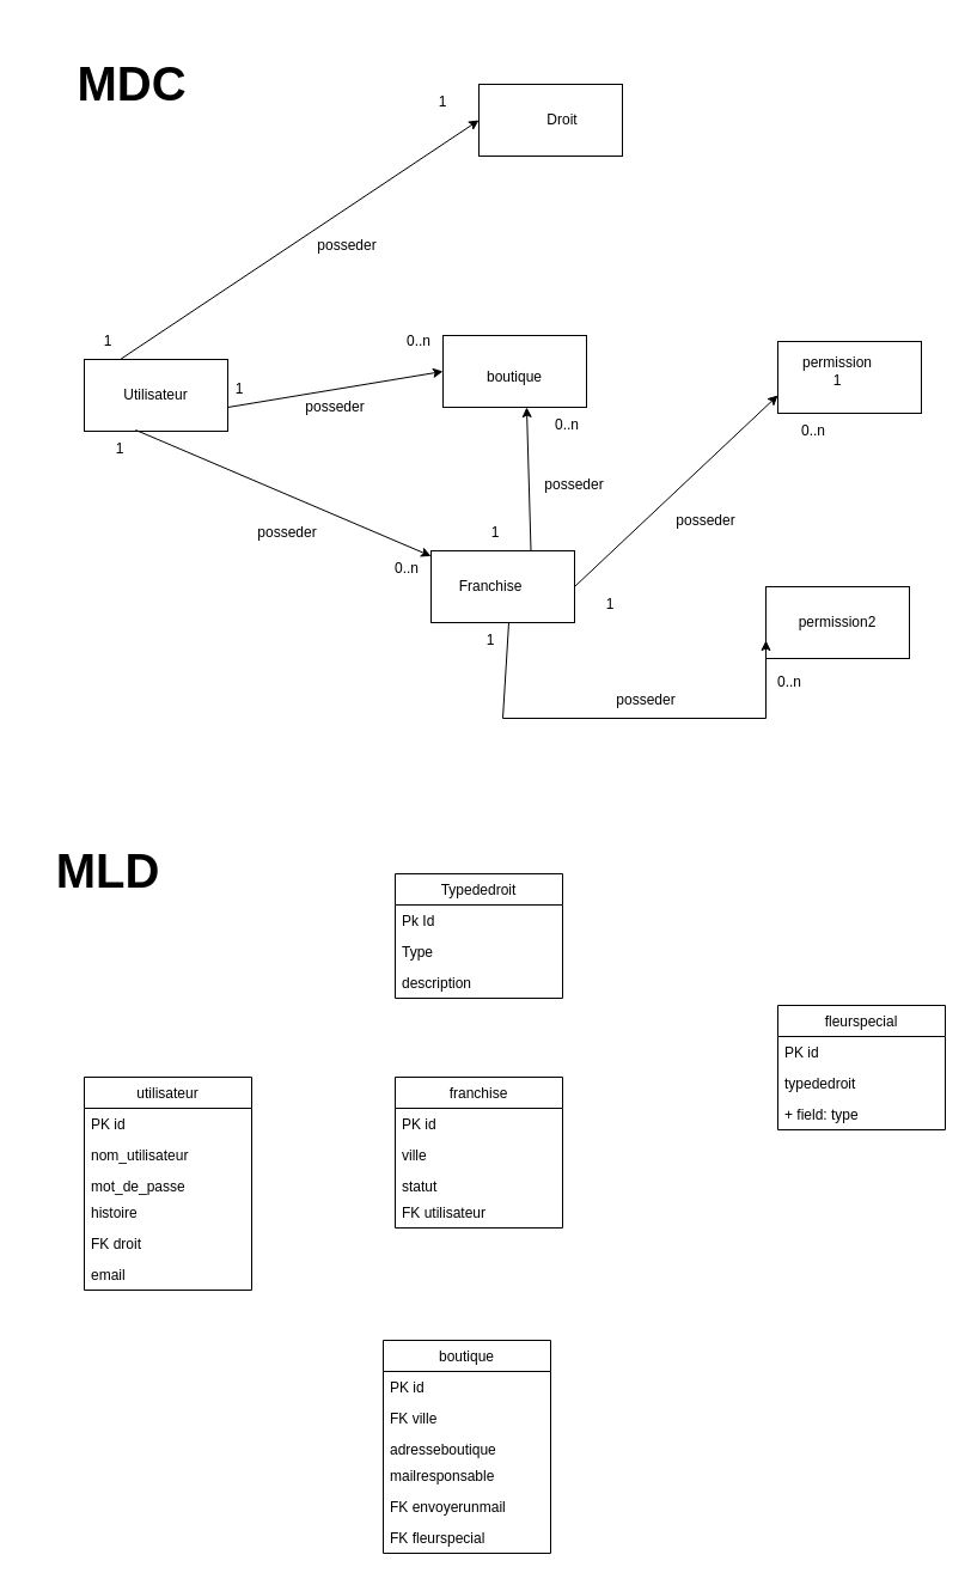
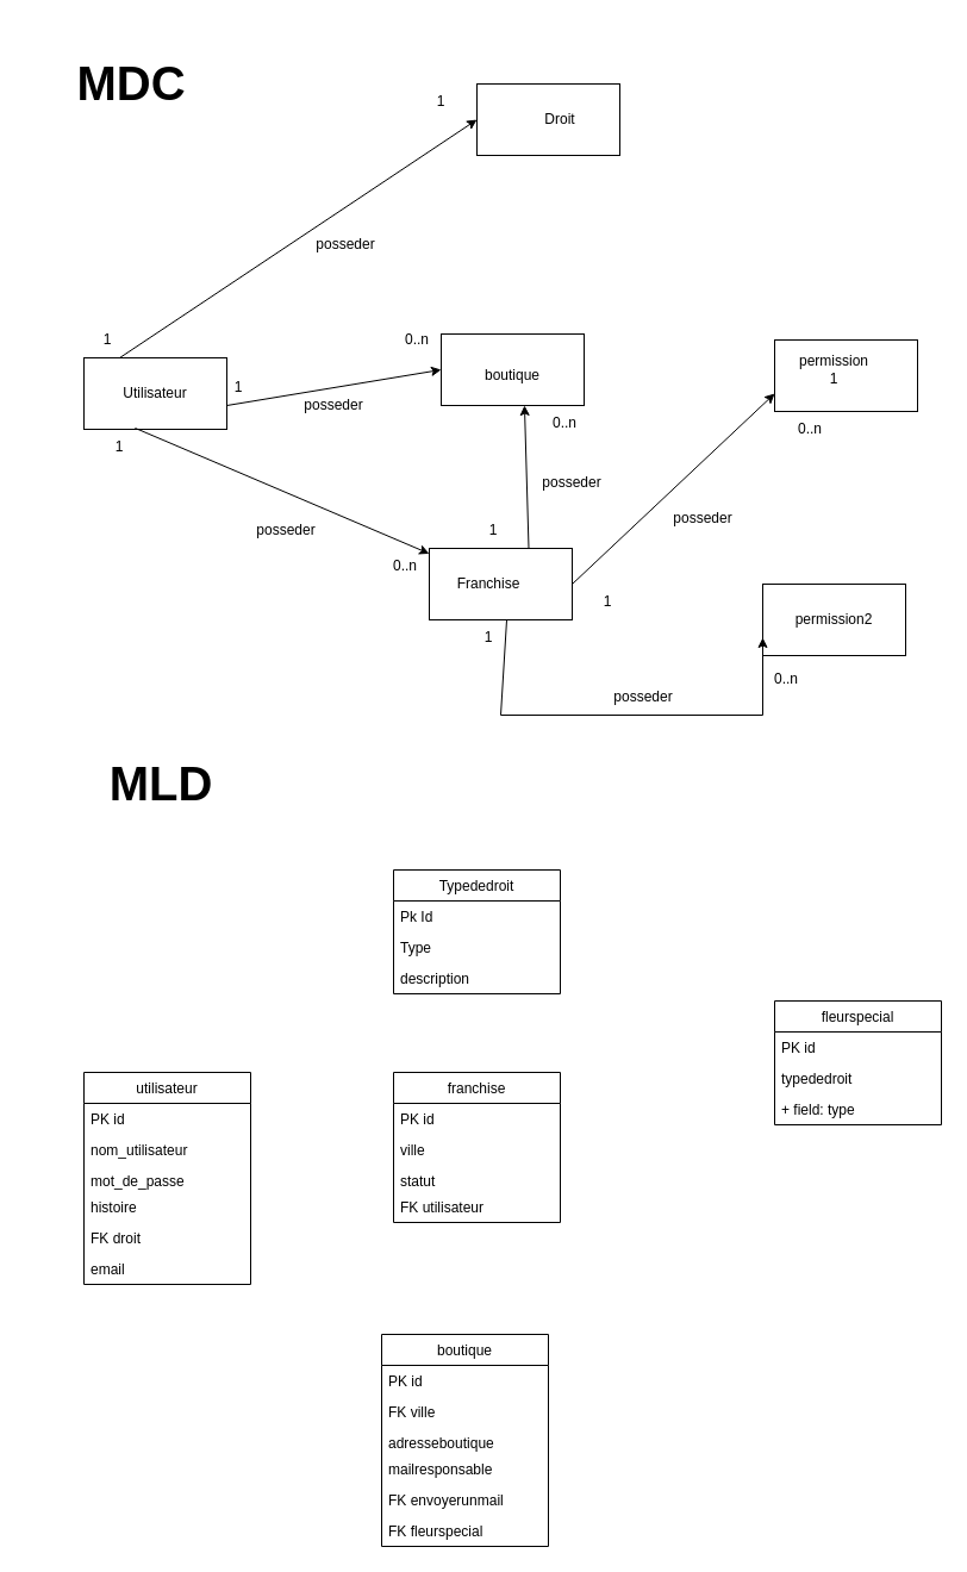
  <mxCell id="0" />
  <mxCell id="1" parent="0" />
  <mxCell id="2" value="" style="rounded=0;whiteSpace=wrap;html=1;" parent="1" vertex="1"><mxGeometry x="400" y="70" width="120" height="60" as="geometry" /></mxCell>
  <mxCell id="3" value="Droit" style="text;html=1;strokeColor=none;fillColor=none;align=center;verticalAlign=middle;whiteSpace=wrap;rounded=0;" parent="1" vertex="1"><mxGeometry x="440" y="85" width="60" height="30" as="geometry" /></mxCell>
  <mxCell id="4" value="" style="rounded=0;whiteSpace=wrap;html=1;" parent="1" vertex="1"><mxGeometry x="70" y="300" width="120" height="60" as="geometry" /></mxCell>
  <mxCell id="5" value="" style="rounded=0;whiteSpace=wrap;html=1;" parent="1" vertex="1"><mxGeometry x="370" y="280" width="120" height="60" as="geometry" /></mxCell>
  <mxCell id="6" value="" style="rounded=0;whiteSpace=wrap;html=1;" parent="1" vertex="1"><mxGeometry x="360" y="460" width="120" height="60" as="geometry" /></mxCell>
  <mxCell id="7" value="" style="rounded=0;whiteSpace=wrap;html=1;" parent="1" vertex="1"><mxGeometry x="650" y="285" width="120" height="60" as="geometry" /></mxCell>
  <mxCell id="8" value="Utilisateur" style="text;html=1;strokeColor=none;fillColor=none;align=center;verticalAlign=middle;whiteSpace=wrap;rounded=0;" parent="1" vertex="1"><mxGeometry x="100" y="315" width="60" height="30" as="geometry" /></mxCell>
  <mxCell id="9" value="boutique" style="text;html=1;strokeColor=none;fillColor=none;align=center;verticalAlign=middle;whiteSpace=wrap;rounded=0;" parent="1" vertex="1"><mxGeometry x="400" y="300" width="60" height="30" as="geometry" /></mxCell>
  <mxCell id="10" value="Franchise" style="text;html=1;strokeColor=none;fillColor=none;align=center;verticalAlign=middle;whiteSpace=wrap;rounded=0;" parent="1" vertex="1"><mxGeometry x="380" y="475" width="60" height="30" as="geometry" /></mxCell>
  <mxCell id="11" value="permission 1" style="text;html=1;strokeColor=none;fillColor=none;align=center;verticalAlign=middle;whiteSpace=wrap;rounded=0;" parent="1" vertex="1"><mxGeometry x="670" y="295" width="60" height="30" as="geometry" /></mxCell>
  <mxCell id="12" value="" style="endArrow=classic;html=1;rounded=0;entryX=0;entryY=0.5;entryDx=0;entryDy=0;" parent="1" target="2" edge="1"><mxGeometry width="50" height="50" relative="1" as="geometry"><mxPoint x="100" y="300" as="sourcePoint" /><mxPoint x="150" y="250" as="targetPoint" /></mxGeometry></mxCell>
  <mxCell id="13" value="" style="endArrow=classic;html=1;rounded=0;entryX=0;entryY=0.5;entryDx=0;entryDy=0;" parent="1" target="5" edge="1"><mxGeometry width="50" height="50" relative="1" as="geometry"><mxPoint x="190" y="340" as="sourcePoint" /><mxPoint x="360" y="340" as="targetPoint" /><Array as="points"><mxPoint x="190" y="340" /></Array></mxGeometry></mxCell>
  <mxCell id="14" value="" style="endArrow=classic;html=1;rounded=0;exitX=0.358;exitY=0.983;exitDx=0;exitDy=0;exitPerimeter=0;" parent="1" source="4" target="6" edge="1"><mxGeometry width="50" height="50" relative="1" as="geometry"><mxPoint x="390" y="390" as="sourcePoint" /><mxPoint x="440" y="340" as="targetPoint" /></mxGeometry></mxCell>
  <mxCell id="15" value="" style="endArrow=classic;html=1;rounded=0;entryX=0.583;entryY=1;entryDx=0;entryDy=0;exitX=1;exitY=1;exitDx=0;exitDy=0;entryPerimeter=0;" parent="1" source="25" target="5" edge="1"><mxGeometry width="50" height="50" relative="1" as="geometry"><mxPoint x="390" y="390" as="sourcePoint" /><mxPoint x="440" y="340" as="targetPoint" /></mxGeometry></mxCell>
  <mxCell id="16" value="posseder" style="text;html=1;strokeColor=none;fillColor=none;align=center;verticalAlign=middle;whiteSpace=wrap;rounded=0;" parent="1" vertex="1"><mxGeometry x="260" y="190" width="60" height="30" as="geometry" /></mxCell>
  <mxCell id="17" value="posseder" style="text;html=1;strokeColor=none;fillColor=none;align=center;verticalAlign=middle;whiteSpace=wrap;rounded=0;" parent="1" vertex="1"><mxGeometry x="250" y="325" width="60" height="30" as="geometry" /></mxCell>
  <mxCell id="18" value="posseder" style="text;html=1;strokeColor=none;fillColor=none;align=center;verticalAlign=middle;whiteSpace=wrap;rounded=0;" parent="1" vertex="1"><mxGeometry x="210" y="430" width="60" height="30" as="geometry" /></mxCell>
  <mxCell id="19" value="posseder" style="text;html=1;strokeColor=none;fillColor=none;align=center;verticalAlign=middle;whiteSpace=wrap;rounded=0;" parent="1" vertex="1"><mxGeometry x="560" y="420" width="60" height="30" as="geometry" /></mxCell>
  <mxCell id="20" value="" style="endArrow=classic;html=1;rounded=0;entryX=0;entryY=0.75;entryDx=0;entryDy=0;" parent="1" target="7" edge="1"><mxGeometry width="50" height="50" relative="1" as="geometry"><mxPoint x="480" y="490" as="sourcePoint" /><mxPoint x="530" y="440" as="targetPoint" /></mxGeometry></mxCell>
  <mxCell id="21" value="posseder" style="text;html=1;strokeColor=none;fillColor=none;align=center;verticalAlign=middle;whiteSpace=wrap;rounded=0;" parent="1" vertex="1"><mxGeometry x="450" y="390" width="60" height="30" as="geometry" /></mxCell>
  <mxCell id="22" value="0..n" style="text;html=1;strokeColor=none;fillColor=none;align=center;verticalAlign=middle;whiteSpace=wrap;rounded=0;" parent="1" vertex="1"><mxGeometry x="310" y="460" width="60" height="30" as="geometry" /></mxCell>
  <mxCell id="23" value="0..n" style="text;html=1;strokeColor=none;fillColor=none;align=center;verticalAlign=middle;whiteSpace=wrap;rounded=0;" parent="1" vertex="1"><mxGeometry x="320" y="270" width="60" height="30" as="geometry" /></mxCell>
  <mxCell id="24" value="0..n" style="text;html=1;strokeColor=none;fillColor=none;align=center;verticalAlign=middle;whiteSpace=wrap;rounded=0;" parent="1" vertex="1"><mxGeometry x="650" y="345" width="60" height="30" as="geometry" /></mxCell>
  <mxCell id="25" value="1" style="text;html=1;strokeColor=none;fillColor=none;align=center;verticalAlign=middle;whiteSpace=wrap;rounded=0;" parent="1" vertex="1"><mxGeometry x="383.5" y="430" width="60" height="30" as="geometry" /></mxCell>
  <mxCell id="26" value="1" style="text;html=1;strokeColor=none;fillColor=none;align=center;verticalAlign=middle;whiteSpace=wrap;rounded=0;" parent="1" vertex="1"><mxGeometry x="480" y="490" width="60" height="30" as="geometry" /></mxCell>
  <mxCell id="27" value="0..n" style="text;html=1;strokeColor=none;fillColor=none;align=center;verticalAlign=middle;whiteSpace=wrap;rounded=0;" parent="1" vertex="1"><mxGeometry x="443.5" y="340" width="60" height="30" as="geometry" /></mxCell>
  <mxCell id="28" value="1" style="text;html=1;strokeColor=none;fillColor=none;align=center;verticalAlign=middle;whiteSpace=wrap;rounded=0;" parent="1" vertex="1"><mxGeometry x="70" y="360" width="60" height="30" as="geometry" /></mxCell>
  <mxCell id="29" value="1" style="text;html=1;strokeColor=none;fillColor=none;align=center;verticalAlign=middle;whiteSpace=wrap;rounded=0;" parent="1" vertex="1"><mxGeometry x="170" y="310" width="60" height="30" as="geometry" /></mxCell>
  <mxCell id="30" value="1" style="text;html=1;strokeColor=none;fillColor=none;align=center;verticalAlign=middle;whiteSpace=wrap;rounded=0;" parent="1" vertex="1"><mxGeometry x="60" y="270" width="60" height="30" as="geometry" /></mxCell>
  <mxCell id="31" value="1" style="text;html=1;strokeColor=none;fillColor=none;align=center;verticalAlign=middle;whiteSpace=wrap;rounded=0;" parent="1" vertex="1"><mxGeometry x="340" y="70" width="60" height="30" as="geometry" /></mxCell>
  <mxCell id="32" value="MDC" style="text;align=center;fontStyle=1;verticalAlign=middle;spacingLeft=3;spacingRight=3;strokeColor=none;rotatable=0;points=[[0,0.5],[1,0.5]];portConstraint=eastwest;fontSize=40;" vertex="1" parent="1"><mxGeometry x="20" y="20" width="180" height="90" as="geometry" /></mxCell>
- <mxCell id="33" value="MLD" style="text;align=center;fontStyle=1;verticalAlign=middle;spacingLeft=3;spacingRight=3;strokeColor=none;rotatable=0;points=[[0,0.5],[1,0.5]];portConstraint=eastwest;fontSize=40;" vertex="1" parent="1"><mxGeometry x="50" y="710" width="80" height="26" as="geometry" /></mxCell>
+ <mxCell id="33" value="MLD" style="text;align=center;fontStyle=1;verticalAlign=middle;spacingLeft=3;spacingRight=3;strokeColor=none;rotatable=0;points=[[0,0.5],[1,0.5]];portConstraint=eastwest;fontSize=40;" vertex="1" parent="1"><mxGeometry x="95" y="640" width="80" height="26" as="geometry" /></mxCell>
  <mxCell id="34" value="Typededroit" style="swimlane;fontStyle=0;childLayout=stackLayout;horizontal=1;startSize=26;fillColor=none;horizontalStack=0;resizeParent=1;resizeParentMax=0;resizeLast=0;collapsible=1;marginBottom=0;fontSize=12;" vertex="1" parent="1"><mxGeometry x="330" y="730" width="140" height="104" as="geometry" /></mxCell>
  <mxCell id="35" value="Pk Id" style="text;strokeColor=none;fillColor=none;align=left;verticalAlign=top;spacingLeft=4;spacingRight=4;overflow=hidden;rotatable=0;points=[[0,0.5],[1,0.5]];portConstraint=eastwest;fontSize=12;" vertex="1" parent="34"><mxGeometry y="26" width="140" height="26" as="geometry" /></mxCell>
  <mxCell id="36" value="Type" style="text;strokeColor=none;fillColor=none;align=left;verticalAlign=top;spacingLeft=4;spacingRight=4;overflow=hidden;rotatable=0;points=[[0,0.5],[1,0.5]];portConstraint=eastwest;fontSize=12;" vertex="1" parent="34"><mxGeometry y="52" width="140" height="26" as="geometry" /></mxCell>
  <mxCell id="37" value="description" style="text;strokeColor=none;fillColor=none;align=left;verticalAlign=top;spacingLeft=4;spacingRight=4;overflow=hidden;rotatable=0;points=[[0,0.5],[1,0.5]];portConstraint=eastwest;fontSize=12;" vertex="1" parent="34"><mxGeometry y="78" width="140" height="26" as="geometry" /></mxCell>
  <mxCell id="38" value="utilisateur" style="swimlane;fontStyle=0;childLayout=stackLayout;horizontal=1;startSize=26;fillColor=none;horizontalStack=0;resizeParent=1;resizeParentMax=0;resizeLast=0;collapsible=1;marginBottom=0;fontSize=12;" vertex="1" parent="1"><mxGeometry x="70" y="900" width="140" height="178" as="geometry" /></mxCell>
  <mxCell id="39" value="PK id" style="text;strokeColor=none;fillColor=none;align=left;verticalAlign=top;spacingLeft=4;spacingRight=4;overflow=hidden;rotatable=0;points=[[0,0.5],[1,0.5]];portConstraint=eastwest;fontSize=12;" vertex="1" parent="38"><mxGeometry y="26" width="140" height="26" as="geometry" /></mxCell>
  <mxCell id="40" value="nom_utilisateur" style="text;strokeColor=none;fillColor=none;align=left;verticalAlign=top;spacingLeft=4;spacingRight=4;overflow=hidden;rotatable=0;points=[[0,0.5],[1,0.5]];portConstraint=eastwest;fontSize=12;" vertex="1" parent="38"><mxGeometry y="52" width="140" height="26" as="geometry" /></mxCell>
  <mxCell id="41" value="mot_de_passe" style="text;strokeColor=none;fillColor=none;align=left;verticalAlign=top;spacingLeft=4;spacingRight=4;overflow=hidden;rotatable=0;points=[[0,0.5],[1,0.5]];portConstraint=eastwest;fontSize=12;" vertex="1" parent="38"><mxGeometry y="78" width="140" height="22" as="geometry" /></mxCell>
  <mxCell id="42" value="histoire" style="text;strokeColor=none;fillColor=none;align=left;verticalAlign=top;spacingLeft=4;spacingRight=4;overflow=hidden;rotatable=0;points=[[0,0.5],[1,0.5]];portConstraint=eastwest;fontSize=12;" vertex="1" parent="38"><mxGeometry y="100" width="140" height="26" as="geometry" /></mxCell>
  <mxCell id="43" value="FK droit" style="text;strokeColor=none;fillColor=none;align=left;verticalAlign=top;spacingLeft=4;spacingRight=4;overflow=hidden;rotatable=0;points=[[0,0.5],[1,0.5]];portConstraint=eastwest;fontSize=12;" vertex="1" parent="38"><mxGeometry y="126" width="140" height="26" as="geometry" /></mxCell>
  <mxCell id="44" value="email" style="text;strokeColor=none;fillColor=none;align=left;verticalAlign=top;spacingLeft=4;spacingRight=4;overflow=hidden;rotatable=0;points=[[0,0.5],[1,0.5]];portConstraint=eastwest;fontSize=12;" vertex="1" parent="38"><mxGeometry y="152" width="140" height="26" as="geometry" /></mxCell>
  <mxCell id="45" value="franchise" style="swimlane;fontStyle=0;childLayout=stackLayout;horizontal=1;startSize=26;fillColor=none;horizontalStack=0;resizeParent=1;resizeParentMax=0;resizeLast=0;collapsible=1;marginBottom=0;fontSize=12;" vertex="1" parent="1"><mxGeometry x="330" y="900" width="140" height="126" as="geometry" /></mxCell>
  <mxCell id="46" value="PK id" style="text;strokeColor=none;fillColor=none;align=left;verticalAlign=top;spacingLeft=4;spacingRight=4;overflow=hidden;rotatable=0;points=[[0,0.5],[1,0.5]];portConstraint=eastwest;fontSize=12;" vertex="1" parent="45"><mxGeometry y="26" width="140" height="26" as="geometry" /></mxCell>
  <mxCell id="47" value="ville" style="text;strokeColor=none;fillColor=none;align=left;verticalAlign=top;spacingLeft=4;spacingRight=4;overflow=hidden;rotatable=0;points=[[0,0.5],[1,0.5]];portConstraint=eastwest;fontSize=12;" vertex="1" parent="45"><mxGeometry y="52" width="140" height="26" as="geometry" /></mxCell>
  <mxCell id="48" value="statut" style="text;strokeColor=none;fillColor=none;align=left;verticalAlign=top;spacingLeft=4;spacingRight=4;overflow=hidden;rotatable=0;points=[[0,0.5],[1,0.5]];portConstraint=eastwest;fontSize=12;" vertex="1" parent="45"><mxGeometry y="78" width="140" height="22" as="geometry" /></mxCell>
  <mxCell id="49" value="FK utilisateur" style="text;strokeColor=none;fillColor=none;align=left;verticalAlign=top;spacingLeft=4;spacingRight=4;overflow=hidden;rotatable=0;points=[[0,0.5],[1,0.5]];portConstraint=eastwest;fontSize=12;" vertex="1" parent="45"><mxGeometry y="100" width="140" height="26" as="geometry" /></mxCell>
  <mxCell id="50" value="boutique" style="swimlane;fontStyle=0;childLayout=stackLayout;horizontal=1;startSize=26;fillColor=none;horizontalStack=0;resizeParent=1;resizeParentMax=0;resizeLast=0;collapsible=1;marginBottom=0;fontSize=12;" vertex="1" parent="1"><mxGeometry x="320" y="1120" width="140" height="178" as="geometry" /></mxCell>
  <mxCell id="51" value="PK id" style="text;strokeColor=none;fillColor=none;align=left;verticalAlign=top;spacingLeft=4;spacingRight=4;overflow=hidden;rotatable=0;points=[[0,0.5],[1,0.5]];portConstraint=eastwest;fontSize=12;" vertex="1" parent="50"><mxGeometry y="26" width="140" height="26" as="geometry" /></mxCell>
  <mxCell id="52" value="FK ville" style="text;strokeColor=none;fillColor=none;align=left;verticalAlign=top;spacingLeft=4;spacingRight=4;overflow=hidden;rotatable=0;points=[[0,0.5],[1,0.5]];portConstraint=eastwest;fontSize=12;" vertex="1" parent="50"><mxGeometry y="52" width="140" height="26" as="geometry" /></mxCell>
  <mxCell id="53" value="adresseboutique    " style="text;strokeColor=none;fillColor=none;align=left;verticalAlign=top;spacingLeft=4;spacingRight=4;overflow=hidden;rotatable=0;points=[[0,0.5],[1,0.5]];portConstraint=eastwest;fontSize=12;" vertex="1" parent="50"><mxGeometry y="78" width="140" height="22" as="geometry" /></mxCell>
  <mxCell id="54" value="mailresponsable" style="text;strokeColor=none;fillColor=none;align=left;verticalAlign=top;spacingLeft=4;spacingRight=4;overflow=hidden;rotatable=0;points=[[0,0.5],[1,0.5]];portConstraint=eastwest;fontSize=12;" vertex="1" parent="50"><mxGeometry y="100" width="140" height="26" as="geometry" /></mxCell>
  <mxCell id="55" value="FK envoyerunmail" style="text;strokeColor=none;fillColor=none;align=left;verticalAlign=top;spacingLeft=4;spacingRight=4;overflow=hidden;rotatable=0;points=[[0,0.5],[1,0.5]];portConstraint=eastwest;fontSize=12;" vertex="1" parent="50"><mxGeometry y="126" width="140" height="26" as="geometry" /></mxCell>
  <mxCell id="56" value="FK fleurspecial" style="text;strokeColor=none;fillColor=none;align=left;verticalAlign=top;spacingLeft=4;spacingRight=4;overflow=hidden;rotatable=0;points=[[0,0.5],[1,0.5]];portConstraint=eastwest;fontSize=12;" vertex="1" parent="50"><mxGeometry y="152" width="140" height="26" as="geometry" /></mxCell>
  <mxCell id="57" value="" style="rounded=0;whiteSpace=wrap;html=1;" vertex="1" parent="1"><mxGeometry x="640" y="490" width="120" height="60" as="geometry" /></mxCell>
  <mxCell id="58" value="permission2" style="text;html=1;strokeColor=none;fillColor=none;align=center;verticalAlign=middle;whiteSpace=wrap;rounded=0;fontSize=12;" vertex="1" parent="1"><mxGeometry x="670" y="505" width="60" height="30" as="geometry" /></mxCell>
  <mxCell id="59" value="" style="endArrow=classic;html=1;rounded=0;entryX=0;entryY=0.75;entryDx=0;entryDy=0;" edge="1" parent="1" target="57"><mxGeometry width="50" height="50" relative="1" as="geometry"><mxPoint x="425" y="520" as="sourcePoint" /><mxPoint x="595" y="360" as="targetPoint" /><Array as="points"><mxPoint x="420" y="600" /><mxPoint x="640" y="600" /></Array></mxGeometry></mxCell>
  <mxCell id="60" value="1" style="text;html=1;strokeColor=none;fillColor=none;align=center;verticalAlign=middle;whiteSpace=wrap;rounded=0;" vertex="1" parent="1"><mxGeometry x="380" y="520" width="60" height="30" as="geometry" /></mxCell>
  <mxCell id="61" value="0..n" style="text;html=1;strokeColor=none;fillColor=none;align=center;verticalAlign=middle;whiteSpace=wrap;rounded=0;" vertex="1" parent="1"><mxGeometry x="630" y="555" width="60" height="30" as="geometry" /></mxCell>
  <mxCell id="62" value="posseder" style="text;html=1;strokeColor=none;fillColor=none;align=center;verticalAlign=middle;whiteSpace=wrap;rounded=0;" vertex="1" parent="1"><mxGeometry x="510" y="570" width="60" height="30" as="geometry" /></mxCell>
  <mxCell id="63" value="fleurspecial" style="swimlane;fontStyle=0;childLayout=stackLayout;horizontal=1;startSize=26;fillColor=none;horizontalStack=0;resizeParent=1;resizeParentMax=0;resizeLast=0;collapsible=1;marginBottom=0;fontSize=12;" vertex="1" parent="1"><mxGeometry x="650" y="840" width="140" height="104" as="geometry" /></mxCell>
  <mxCell id="64" value="PK id" style="text;strokeColor=none;fillColor=none;align=left;verticalAlign=top;spacingLeft=4;spacingRight=4;overflow=hidden;rotatable=0;points=[[0,0.5],[1,0.5]];portConstraint=eastwest;fontSize=12;" vertex="1" parent="63"><mxGeometry y="26" width="140" height="26" as="geometry" /></mxCell>
  <mxCell id="65" value="typededroit" style="text;strokeColor=none;fillColor=none;align=left;verticalAlign=top;spacingLeft=4;spacingRight=4;overflow=hidden;rotatable=0;points=[[0,0.5],[1,0.5]];portConstraint=eastwest;fontSize=12;" vertex="1" parent="63"><mxGeometry y="52" width="140" height="26" as="geometry" /></mxCell>
  <mxCell id="66" value="+ field: type" style="text;strokeColor=none;fillColor=none;align=left;verticalAlign=top;spacingLeft=4;spacingRight=4;overflow=hidden;rotatable=0;points=[[0,0.5],[1,0.5]];portConstraint=eastwest;fontSize=12;" vertex="1" parent="63"><mxGeometry y="78" width="140" height="26" as="geometry" /></mxCell>
